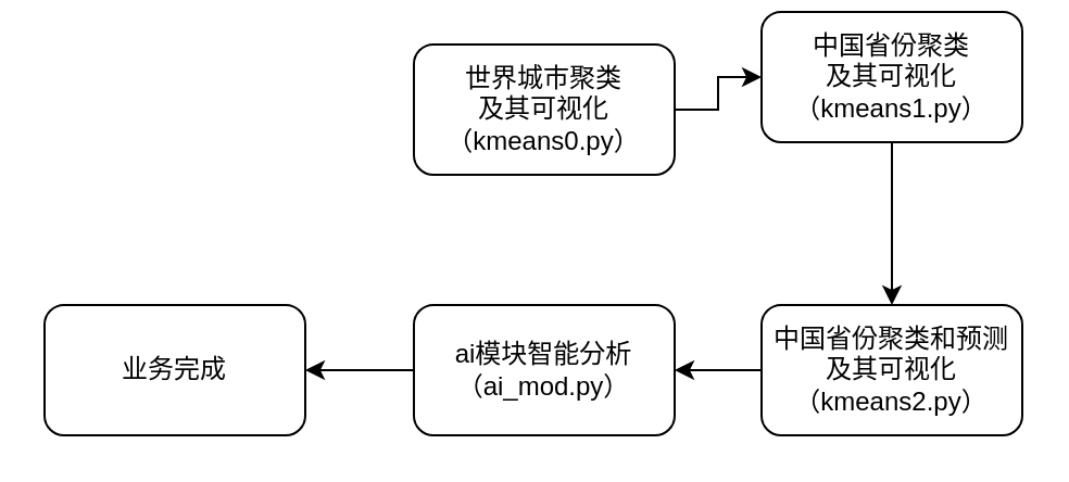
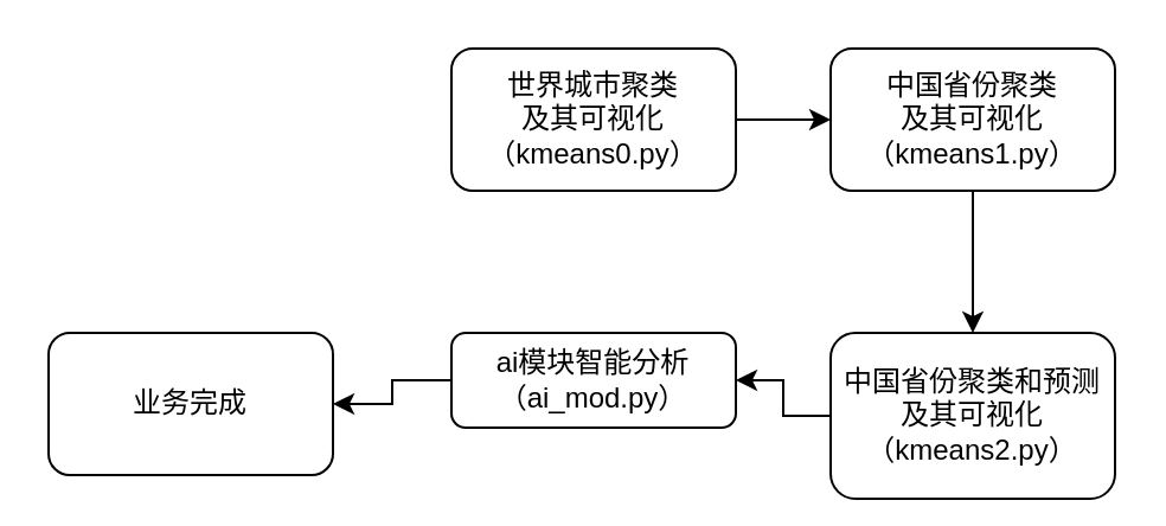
  <mxCell id="0" />
  <mxCell id="1" parent="0" />
  <mxCell id="2" style="edgeStyle=orthogonalEdgeStyle;rounded=0;orthogonalLoop=1;jettySize=auto;html=1;entryX=0;entryY=0.5;entryDx=0;entryDy=0;" edge="1" parent="1" source="3" target="5"><mxGeometry relative="1" as="geometry" /></mxCell>
  <mxCell id="3" value="世界城市聚类&lt;div&gt;及其可视化&lt;br&gt;&lt;div&gt;（kmeans0.py）&lt;/div&gt;&lt;/div&gt;" style="rounded=1;whiteSpace=wrap;html=1;" vertex="1" parent="1"><mxGeometry x="190" y="20" width="120" height="60" as="geometry" /></mxCell>
  <mxCell id="4" style="edgeStyle=orthogonalEdgeStyle;rounded=0;orthogonalLoop=1;jettySize=auto;html=1;entryX=0.5;entryY=0;entryDx=0;entryDy=0;" edge="1" parent="1" source="5" target="7"><mxGeometry relative="1" as="geometry" /></mxCell>
- <mxCell id="5" value="中国省份聚类&lt;div&gt;及其可视化&lt;/div&gt;&lt;div&gt;（kmeans1.py）&lt;/div&gt;" style="rounded=1;whiteSpace=wrap;html=1;" vertex="1" parent="1"><mxGeometry x="350" y="5" width="120" height="60" as="geometry" /></mxCell>
+ <mxCell id="5" value="中国省份聚类&lt;div&gt;及其可视化&lt;/div&gt;&lt;div&gt;（kmeans1.py）&lt;/div&gt;" style="rounded=1;whiteSpace=wrap;html=1;" vertex="1" parent="1"><mxGeometry x="350" y="20" width="120" height="60" as="geometry" /></mxCell>
  <mxCell id="6" style="edgeStyle=orthogonalEdgeStyle;rounded=0;orthogonalLoop=1;jettySize=auto;html=1;" edge="1" parent="1" source="7" target="9"><mxGeometry relative="1" as="geometry" /></mxCell>
- <mxCell id="7" value="中国省份聚类和预测&lt;div&gt;及其可视化&lt;/div&gt;&lt;div&gt;（kmeans2.py）&lt;/div&gt;" style="rounded=1;whiteSpace=wrap;html=1;" vertex="1" parent="1"><mxGeometry x="350" y="140" width="120" height="60" as="geometry" /></mxCell>
+ <mxCell id="7" value="中国省份聚类和预测&lt;div&gt;及其可视化&lt;/div&gt;&lt;div&gt;（kmeans2.py）&lt;/div&gt;" style="rounded=1;whiteSpace=wrap;html=1;" vertex="1" parent="1"><mxGeometry x="350" y="140" width="120" height="70" as="geometry" /></mxCell>
  <mxCell id="8" style="edgeStyle=orthogonalEdgeStyle;rounded=0;orthogonalLoop=1;jettySize=auto;html=1;entryX=1;entryY=0.5;entryDx=0;entryDy=0;" edge="1" parent="1" source="9" target="10"><mxGeometry relative="1" as="geometry" /></mxCell>
- <mxCell id="9" value="ai模块智能分析&lt;div&gt;（ai_mod.py）&lt;/div&gt;" style="rounded=1;whiteSpace=wrap;html=1;" vertex="1" parent="1"><mxGeometry x="190" y="140" width="120" height="60" as="geometry" /></mxCell>
+ <mxCell id="9" value="ai模块智能分析&lt;div&gt;（ai_mod.py）&lt;/div&gt;" style="rounded=1;whiteSpace=wrap;html=1;" vertex="1" parent="1"><mxGeometry x="190" y="140" width="120" height="40" as="geometry" /></mxCell>
  <mxCell id="10" value="业务完成" style="rounded=1;whiteSpace=wrap;html=1;" vertex="1" parent="1"><mxGeometry x="20" y="140" width="120" height="60" as="geometry" /></mxCell>
